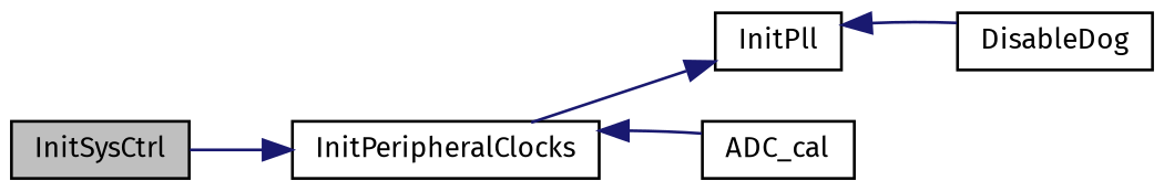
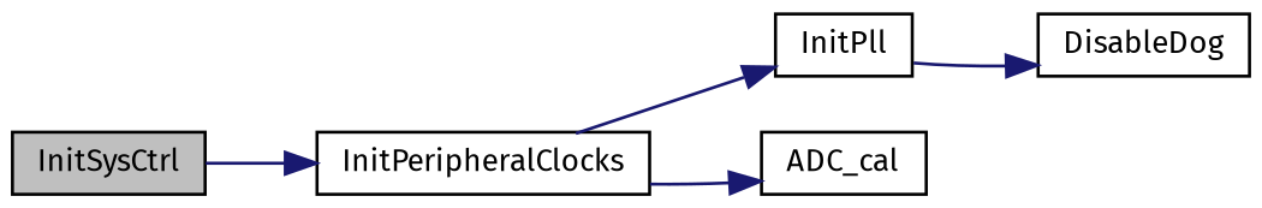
  digraph {
    fontname="Fira Sans"
    rankdir=LR
    node [color=black fillcolor=white fontname="Fira Sans" fontsize=10 shape=record style=filled]
    edge [color=midnightblue fontname="Fira Sans" fontsize=10 labelfontname=Helvetica labelfontsize=10 style=solid]
    n1 [fillcolor=grey75 fontcolor=black height=0.2 label=InitSysCtrl width=0.4]
    n2 [height=0.2 label=InitPeripheralClocks width=0.4]
    n3 [height=0.2 label=DisableDog width=0.4]
    n4 [height=0.2 label=InitPll width=0.4]
    n5 [height=0.2 label=ADC_cal width=0.4]
    n1 -> n2
    n2 -> n4
-   n5 -> n2
-   n3 -> n4
+   n2 -> n5
+   n4 -> n3
  }
